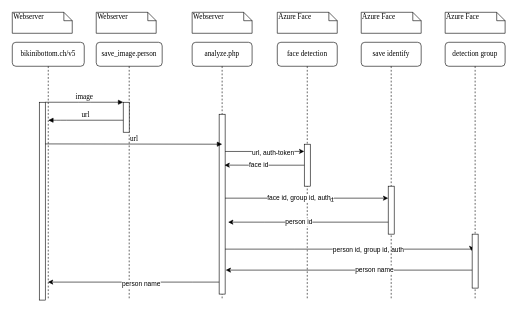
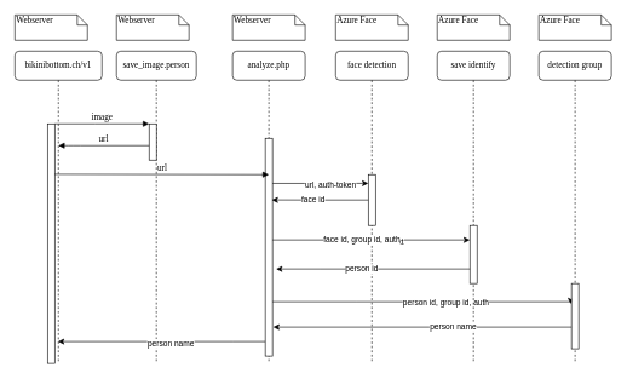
  <mxCell id="0" />
  <mxCell id="1" parent="0" />
  <mxCell id="2" value="save_image.person" style="shape=umlLifeline;perimeter=lifelinePerimeter;whiteSpace=wrap;html=1;container=1;collapsible=0;recursiveResize=0;outlineConnect=0;rounded=1;shadow=0;comic=0;labelBackgroundColor=none;strokeWidth=1;fontFamily=Verdana;fontSize=12;align=center;" parent="1" vertex="1"><mxGeometry x="160" y="70" width="110" height="430" as="geometry" /></mxCell>
  <mxCell id="3" value="" style="html=1;points=[];perimeter=orthogonalPerimeter;rounded=0;shadow=0;comic=0;labelBackgroundColor=none;strokeWidth=1;fontFamily=Verdana;fontSize=12;align=center;" parent="2" vertex="1"><mxGeometry x="45" y="100" width="10" height="50" as="geometry" /></mxCell>
  <mxCell id="4" value="" style="edgeStyle=orthogonalEdgeStyle;rounded=0;orthogonalLoop=1;jettySize=auto;html=1;entryX=-0.1;entryY=0.313;entryDx=0;entryDy=0;entryPerimeter=0;" edge="1" parent="1" source="6" target="9"><mxGeometry relative="1" as="geometry"><Array as="points"><mxPoint x="490" y="415" /><mxPoint x="490" y="415" /></Array></mxGeometry></mxCell>
  <mxCell id="5" value="person id, group id, auth" style="edgeLabel;html=1;align=center;verticalAlign=middle;resizable=0;points=[];" vertex="1" connectable="0" parent="4"><mxGeometry x="0.165" relative="1" as="geometry"><mxPoint as="offset" /></mxGeometry></mxCell>
  <mxCell id="6" value="analyze.php" style="shape=umlLifeline;perimeter=lifelinePerimeter;whiteSpace=wrap;html=1;container=1;collapsible=0;recursiveResize=0;outlineConnect=0;rounded=1;shadow=0;comic=0;labelBackgroundColor=none;strokeWidth=1;fontFamily=Verdana;fontSize=12;align=center;" parent="1" vertex="1"><mxGeometry x="320" y="70" width="100" height="430" as="geometry" /></mxCell>
  <mxCell id="7" value="" style="html=1;points=[];perimeter=orthogonalPerimeter;rounded=0;shadow=0;comic=0;labelBackgroundColor=none;strokeWidth=1;fontFamily=Verdana;fontSize=12;align=center;" parent="6" vertex="1"><mxGeometry x="45" y="120" width="10" height="300" as="geometry" /></mxCell>
  <mxCell id="8" value="detection group" style="shape=umlLifeline;perimeter=lifelinePerimeter;whiteSpace=wrap;html=1;container=1;collapsible=0;recursiveResize=0;outlineConnect=0;rounded=1;shadow=0;comic=0;labelBackgroundColor=none;strokeWidth=1;fontFamily=Verdana;fontSize=12;align=center;" parent="1" vertex="1"><mxGeometry x="742" y="70" width="100" height="430" as="geometry" /></mxCell>
  <mxCell id="9" value="" style="html=1;points=[];perimeter=orthogonalPerimeter;rounded=0;shadow=0;comic=0;labelBackgroundColor=none;strokeWidth=1;fontFamily=Verdana;fontSize=12;align=center;" vertex="1" parent="8"><mxGeometry x="45" y="320" width="10" height="90" as="geometry" /></mxCell>
  <mxCell id="10" value="face detection" style="shape=umlLifeline;perimeter=lifelinePerimeter;whiteSpace=wrap;html=1;container=1;collapsible=0;recursiveResize=0;outlineConnect=0;rounded=1;shadow=0;comic=0;labelBackgroundColor=none;strokeWidth=1;fontFamily=Verdana;fontSize=12;align=center;" parent="1" vertex="1"><mxGeometry x="462" y="70" width="100" height="430" as="geometry" /></mxCell>
  <mxCell id="11" value="" style="html=1;points=[];perimeter=orthogonalPerimeter;rounded=0;shadow=0;comic=0;labelBackgroundColor=none;strokeWidth=1;fontFamily=Verdana;fontSize=12;align=center;" vertex="1" parent="10"><mxGeometry x="45" y="170" width="10" height="70" as="geometry" /></mxCell>
  <mxCell id="12" value="save identify" style="shape=umlLifeline;perimeter=lifelinePerimeter;whiteSpace=wrap;html=1;container=1;collapsible=0;recursiveResize=0;outlineConnect=0;rounded=1;shadow=0;comic=0;labelBackgroundColor=none;strokeWidth=1;fontFamily=Verdana;fontSize=12;align=center;" parent="1" vertex="1"><mxGeometry x="602" y="70" width="100" height="430" as="geometry" /></mxCell>
  <mxCell id="13" value="" style="html=1;points=[];perimeter=orthogonalPerimeter;rounded=0;shadow=0;comic=0;labelBackgroundColor=none;strokeWidth=1;fontFamily=Verdana;fontSize=12;align=center;" vertex="1" parent="12"><mxGeometry x="45" y="240" width="10" height="80" as="geometry" /></mxCell>
- <mxCell id="14" value="bikinibottom.ch/v5" style="shape=umlLifeline;perimeter=lifelinePerimeter;whiteSpace=wrap;html=1;container=1;collapsible=0;recursiveResize=0;outlineConnect=0;rounded=1;shadow=0;comic=0;labelBackgroundColor=none;strokeWidth=1;fontFamily=Verdana;fontSize=12;align=center;" parent="1" vertex="1"><mxGeometry x="20" y="70" width="120" height="430" as="geometry" /></mxCell>
+ <mxCell id="14" value="bikinibottom.ch/v1" style="shape=umlLifeline;perimeter=lifelinePerimeter;whiteSpace=wrap;html=1;container=1;collapsible=0;recursiveResize=0;outlineConnect=0;rounded=1;shadow=0;comic=0;labelBackgroundColor=none;strokeWidth=1;fontFamily=Verdana;fontSize=12;align=center;" parent="1" vertex="1"><mxGeometry x="20" y="70" width="120" height="430" as="geometry" /></mxCell>
  <mxCell id="15" value="" style="html=1;points=[];perimeter=orthogonalPerimeter;rounded=0;shadow=0;comic=0;labelBackgroundColor=none;strokeWidth=1;fontFamily=Verdana;fontSize=12;align=center;" parent="14" vertex="1"><mxGeometry x="45" y="100" width="10" height="330" as="geometry" /></mxCell>
  <mxCell id="16" value="image" style="html=1;verticalAlign=bottom;endArrow=block;entryX=0;entryY=0;labelBackgroundColor=none;fontFamily=Verdana;fontSize=12;edgeStyle=elbowEdgeStyle;elbow=vertical;" parent="1" source="15" target="3" edge="1"><mxGeometry relative="1" as="geometry"><mxPoint x="140" y="180" as="sourcePoint" /></mxGeometry></mxCell>
  <mxCell id="17" value="url" style="html=1;verticalAlign=bottom;endArrow=block;labelBackgroundColor=none;fontFamily=Verdana;fontSize=12;edgeStyle=elbowEdgeStyle;elbow=vertical;" parent="1" source="3" edge="1"><mxGeometry relative="1" as="geometry"><mxPoint x="290" y="190" as="sourcePoint" /><mxPoint x="80" y="200" as="targetPoint" /><Array as="points"><mxPoint x="100" y="200" /><mxPoint x="70" y="200" /></Array></mxGeometry></mxCell>
  <mxCell id="18" value="Webserver" style="shape=note;whiteSpace=wrap;html=1;size=14;verticalAlign=top;align=left;spacingTop=-6;rounded=0;shadow=0;comic=0;labelBackgroundColor=none;strokeWidth=1;fontFamily=Verdana;fontSize=12" parent="1" vertex="1"><mxGeometry x="20" y="20" width="100" height="35" as="geometry" /></mxCell>
  <mxCell id="19" value="Webserver" style="shape=note;whiteSpace=wrap;html=1;size=14;verticalAlign=top;align=left;spacingTop=-6;rounded=0;shadow=0;comic=0;labelBackgroundColor=none;strokeWidth=1;fontFamily=Verdana;fontSize=12" parent="1" vertex="1"><mxGeometry x="160" y="20" width="100" height="35" as="geometry" /></mxCell>
  <mxCell id="20" value="Webserver" style="shape=note;whiteSpace=wrap;html=1;size=14;verticalAlign=top;align=left;spacingTop=-6;rounded=0;shadow=0;comic=0;labelBackgroundColor=none;strokeWidth=1;fontFamily=Verdana;fontSize=12" parent="1" vertex="1"><mxGeometry x="320" y="20" width="100" height="35" as="geometry" /></mxCell>
  <mxCell id="21" value="Azure Face" style="shape=note;whiteSpace=wrap;html=1;size=14;verticalAlign=top;align=left;spacingTop=-6;rounded=0;shadow=0;comic=0;labelBackgroundColor=none;strokeWidth=1;fontFamily=Verdana;fontSize=12" parent="1" vertex="1"><mxGeometry x="742" y="20" width="100" height="35" as="geometry" /></mxCell>
  <mxCell id="22" value="Azure Face" style="shape=note;whiteSpace=wrap;html=1;size=14;verticalAlign=top;align=left;spacingTop=-6;rounded=0;shadow=0;comic=0;labelBackgroundColor=none;strokeWidth=1;fontFamily=Verdana;fontSize=12" parent="1" vertex="1"><mxGeometry x="462" y="20" width="100" height="35" as="geometry" /></mxCell>
  <mxCell id="23" value="Azure Face" style="shape=note;whiteSpace=wrap;html=1;size=14;verticalAlign=top;align=left;spacingTop=-6;rounded=0;shadow=0;comic=0;labelBackgroundColor=none;strokeWidth=1;fontFamily=Verdana;fontSize=12" parent="1" vertex="1"><mxGeometry x="602" y="20" width="100" height="35" as="geometry" /></mxCell>
  <mxCell id="24" value="url" style="html=1;verticalAlign=bottom;endArrow=block;labelBackgroundColor=none;fontFamily=Verdana;fontSize=12;edgeStyle=elbowEdgeStyle;elbow=vertical;" edge="1" parent="1"><mxGeometry relative="1" as="geometry"><mxPoint x="75" y="239.5" as="sourcePoint" /><mxPoint x="370" y="240" as="targetPoint" /></mxGeometry></mxCell>
  <mxCell id="25" value="" style="edgeStyle=orthogonalEdgeStyle;rounded=0;orthogonalLoop=1;jettySize=auto;html=1;" edge="1" parent="1" source="7" target="14"><mxGeometry relative="1" as="geometry"><Array as="points"><mxPoint x="320" y="470" /><mxPoint x="320" y="470" /></Array></mxGeometry></mxCell>
  <mxCell id="26" value="person name" style="edgeLabel;html=1;align=center;verticalAlign=middle;resizable=0;points=[];" vertex="1" connectable="0" parent="25"><mxGeometry x="0.455" y="77" relative="1" as="geometry"><mxPoint x="77" y="-75" as="offset" /></mxGeometry></mxCell>
  <mxCell id="27" value="" style="edgeStyle=orthogonalEdgeStyle;rounded=0;orthogonalLoop=1;jettySize=auto;html=1;exitX=1;exitY=0.207;exitDx=0;exitDy=0;exitPerimeter=0;entryX=0;entryY=0.171;entryDx=0;entryDy=0;entryPerimeter=0;" edge="1" parent="1" source="7" target="11"><mxGeometry relative="1" as="geometry"><mxPoint x="380" y="252" as="sourcePoint" /><Array as="points" /></mxGeometry></mxCell>
  <mxCell id="28" value="url, auth-token" style="edgeLabel;html=1;align=center;verticalAlign=middle;resizable=0;points=[];" vertex="1" connectable="0" parent="27"><mxGeometry x="0.207" y="-2" relative="1" as="geometry"><mxPoint as="offset" /></mxGeometry></mxCell>
  <mxCell id="29" value="" style="edgeStyle=orthogonalEdgeStyle;rounded=0;orthogonalLoop=1;jettySize=auto;html=1;entryX=0.9;entryY=0.283;entryDx=0;entryDy=0;entryPerimeter=0;" edge="1" parent="1" source="11" target="7"><mxGeometry relative="1" as="geometry"><mxPoint x="374" y="275" as="targetPoint" /><Array as="points" /></mxGeometry></mxCell>
  <mxCell id="30" value="face id" style="edgeLabel;html=1;align=center;verticalAlign=middle;resizable=0;points=[];" vertex="1" connectable="0" parent="29"><mxGeometry x="0.151" relative="1" as="geometry"><mxPoint as="offset" /></mxGeometry></mxCell>
  <mxCell id="31" value="" style="edgeStyle=orthogonalEdgeStyle;rounded=0;orthogonalLoop=1;jettySize=auto;html=1;" edge="1" parent="1" source="13"><mxGeometry relative="1" as="geometry"><mxPoint x="380" y="370" as="targetPoint" /><Array as="points"><mxPoint x="440" y="370" /><mxPoint x="440" y="370" /></Array></mxGeometry></mxCell>
  <mxCell id="32" value="person id" style="edgeLabel;html=1;align=center;verticalAlign=middle;resizable=0;points=[];" vertex="1" connectable="0" parent="31"><mxGeometry x="0.127" y="-1" relative="1" as="geometry"><mxPoint as="offset" /></mxGeometry></mxCell>
  <mxCell id="33" value="" style="edgeStyle=orthogonalEdgeStyle;rounded=0;orthogonalLoop=1;jettySize=auto;html=1;" edge="1" parent="1" source="7" target="13"><mxGeometry relative="1" as="geometry"><Array as="points"><mxPoint x="610" y="330" /><mxPoint x="610" y="330" /></Array></mxGeometry></mxCell>
  <mxCell id="34" value="Text" style="edgeLabel;html=1;align=center;verticalAlign=middle;resizable=0;points=[];" vertex="1" connectable="0" parent="33"><mxGeometry x="0.774" y="-71" relative="1" as="geometry"><mxPoint x="-71" y="-69" as="offset" /></mxGeometry></mxCell>
  <mxCell id="35" value="face id, group id, auth" style="edgeLabel;html=1;align=center;verticalAlign=middle;resizable=0;points=[];" vertex="1" connectable="0" parent="33"><mxGeometry x="0.774" y="119" relative="1" as="geometry"><mxPoint x="-119" y="118" as="offset" /></mxGeometry></mxCell>
  <mxCell id="36" value="" style="edgeStyle=orthogonalEdgeStyle;rounded=0;orthogonalLoop=1;jettySize=auto;html=1;" edge="1" parent="1" source="9"><mxGeometry relative="1" as="geometry"><mxPoint x="376" y="450" as="targetPoint" /><Array as="points"><mxPoint x="376" y="450" /></Array></mxGeometry></mxCell>
  <mxCell id="37" value="person name" style="edgeLabel;html=1;align=center;verticalAlign=middle;resizable=0;points=[];" vertex="1" connectable="0" parent="36"><mxGeometry x="-0.202" y="-2" relative="1" as="geometry"><mxPoint as="offset" /></mxGeometry></mxCell>
